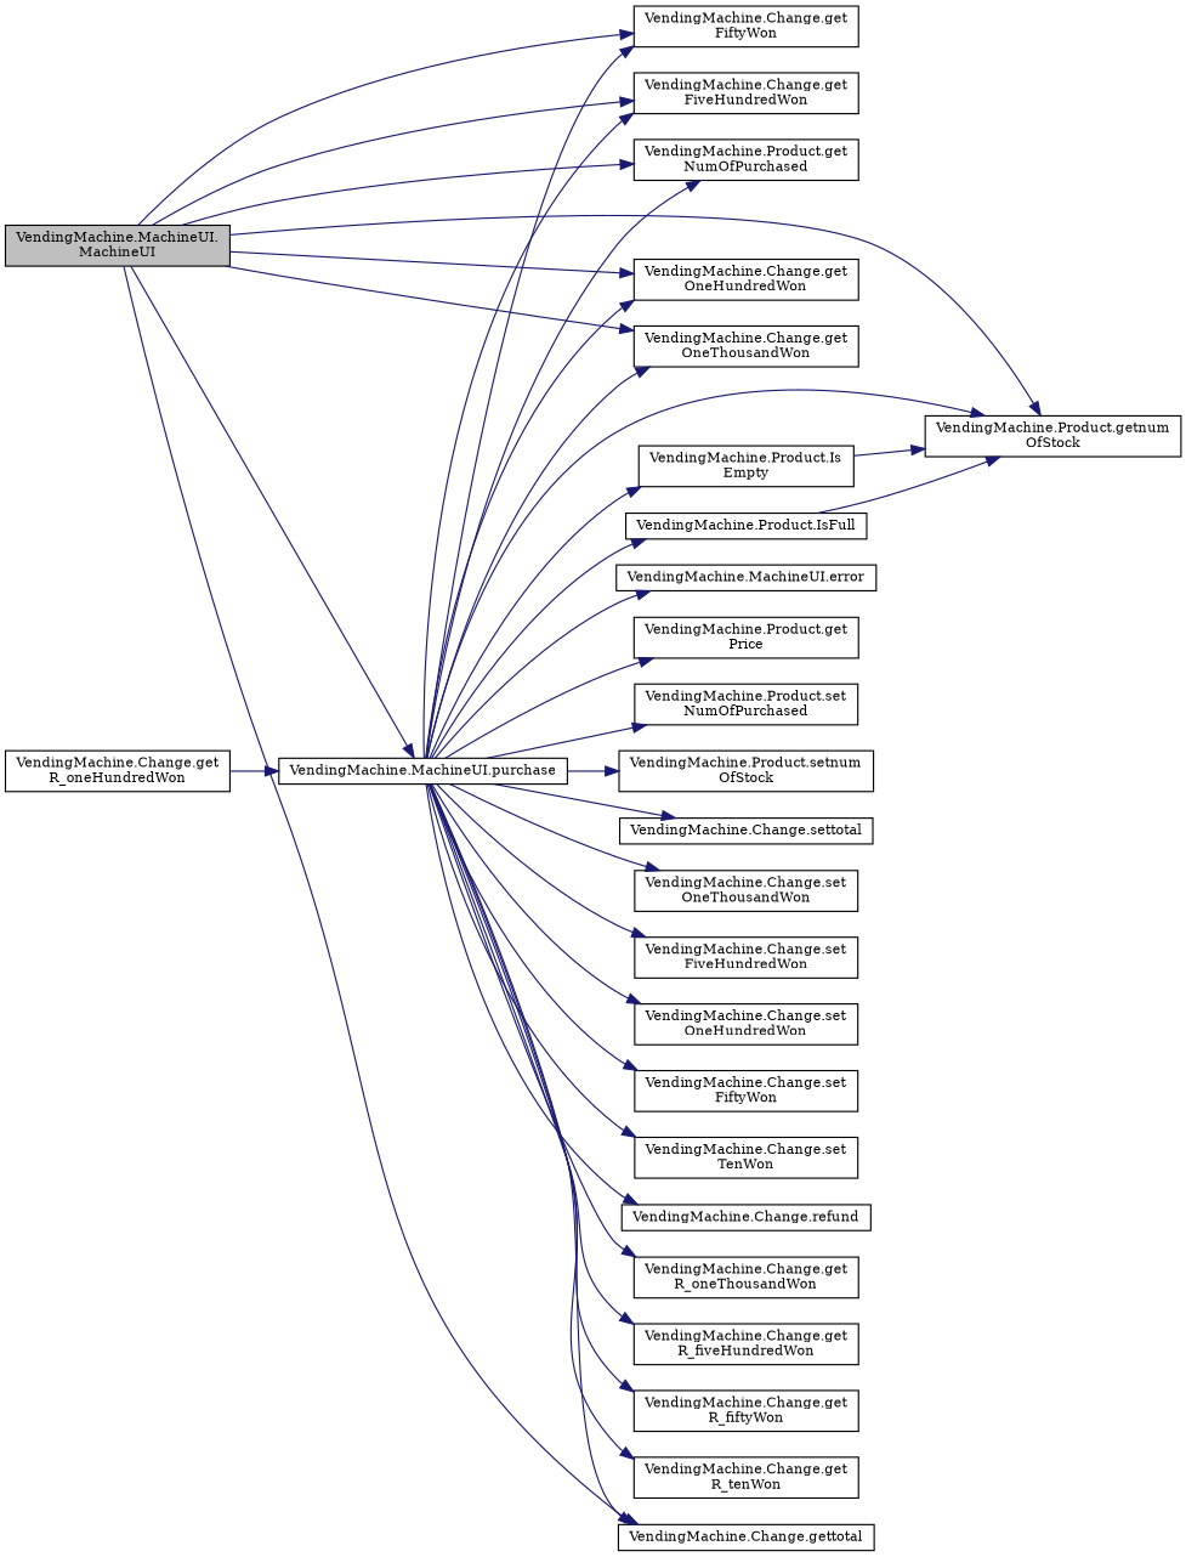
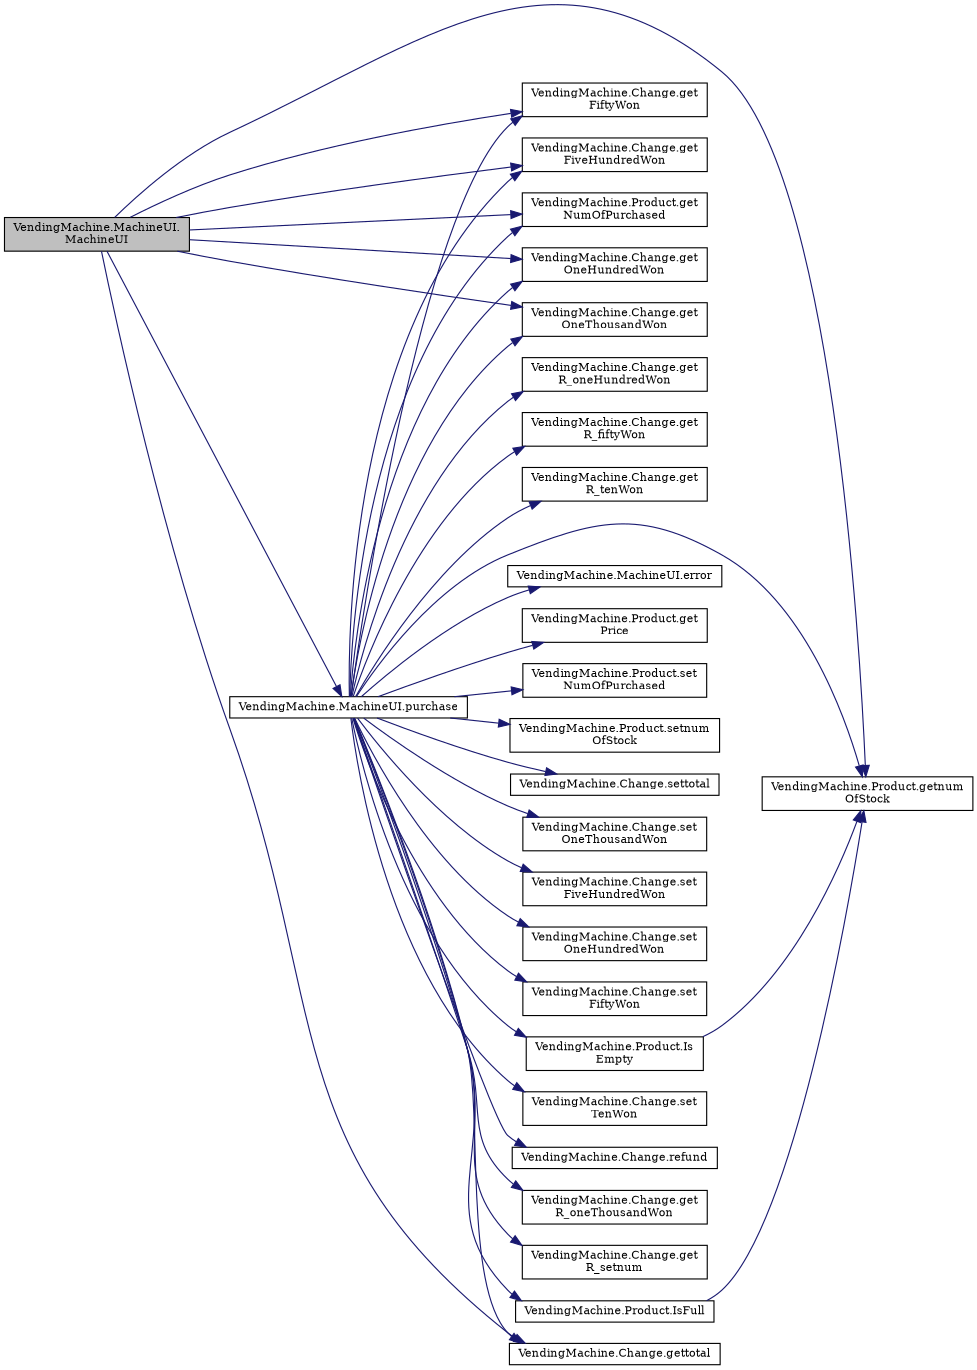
  digraph {
    fontname="DejaVu Serif"
    rankdir=LR
    node [color=black fillcolor=white fontname="DejaVu Serif" fontsize=10 shape=record style=filled]
    edge [color=midnightblue fontname="DejaVu Serif" fontsize=10 labelfontname=Helvetica labelfontsize=10 style=solid]
    n1 [fillcolor=grey75 fontcolor=black height=0.2 label="VendingMachine.MachineUI.\lMachineUI" width=0.4]
    n2 [height=0.2 label="VendingMachine.Change.get\lFiftyWon" width=0.4]
    n3 [height=0.2 label="VendingMachine.Change.get\lFiveHundredWon" width=0.4]
    n4 [height=0.2 label="VendingMachine.Product.get\lNumOfPurchased" width=0.4]
    n5 [height=0.2 label="VendingMachine.Product.getnum\lOfStock" width=0.4]
    n6 [height=0.2 label="VendingMachine.Change.get\lOneHundredWon" width=0.4]
    n7 [height=0.2 label="VendingMachine.Change.get\lOneThousandWon" width=0.4]
    n8 [height=0.2 label="VendingMachine.Change.gettotal" width=0.4]
    n9 [height=0.2 label="VendingMachine.MachineUI.purchase" width=0.4]
    n10 [height=0.2 label="VendingMachine.Product.Is\lEmpty" width=0.4]
    n11 [height=0.2 label="VendingMachine.MachineUI.error" width=0.4]
    n12 [height=0.2 label="VendingMachine.Product.get\lPrice" width=0.4]
    n13 [height=0.2 label="VendingMachine.Product.set\lNumOfPurchased" width=0.4]
    n14 [height=0.2 label="VendingMachine.Product.setnum\lOfStock" width=0.4]
    n15 [height=0.2 label="VendingMachine.Change.settotal" width=0.4]
    n16 [height=0.2 label="VendingMachine.Product.IsFull" width=0.4]
    n17 [height=0.2 label="VendingMachine.Change.set\lOneThousandWon" width=0.4]
    n18 [height=0.2 label="VendingMachine.Change.set\lFiveHundredWon" width=0.4]
    n19 [height=0.2 label="VendingMachine.Change.set\lOneHundredWon" width=0.4]
    n20 [height=0.2 label="VendingMachine.Change.set\lFiftyWon" width=0.4]
    n21 [height=0.2 label="VendingMachine.Change.set\lTenWon" width=0.4]
    n22 [height=0.2 label="VendingMachine.Change.refund" width=0.4]
    n23 [height=0.2 label="VendingMachine.Change.get\lR_oneThousandWon" width=0.4]
-   n24 [height=0.2 label="VendingMachine.Change.get\lR_fiveHundredWon" width=0.4]
+   n24 [height=0.2 label="VendingMachine.Change.get\lR_setnum" width=0.4]
    n25 [height=0.2 label="VendingMachine.Change.get\lR_oneHundredWon" width=0.4]
    n26 [height=0.2 label="VendingMachine.Change.get\lR_fiftyWon" width=0.4]
    n27 [height=0.2 label="VendingMachine.Change.get\lR_tenWon" width=0.4]
    n1 -> n2
    n1 -> n3
    n1 -> n4
    n1 -> n5
    n1 -> n6
    n1 -> n7
    n1 -> n8
    n1 -> n9
    n9 -> n2
    n9 -> n3
    n9 -> n4
    n9 -> n5
    n9 -> n6
    n9 -> n7
    n9 -> n8
    n9 -> n10
    n9 -> n11
    n9 -> n12
    n9 -> n13
    n9 -> n14
    n9 -> n15
    n9 -> n16
    n9 -> n17
    n9 -> n18
    n9 -> n19
    n9 -> n20
    n9 -> n21
    n9 -> n22
    n9 -> n23
    n9 -> n24
-   n25 -> n9
+   n9 -> n25
    n9 -> n26
    n9 -> n27
    n10 -> n5
    n16 -> n5
  }
